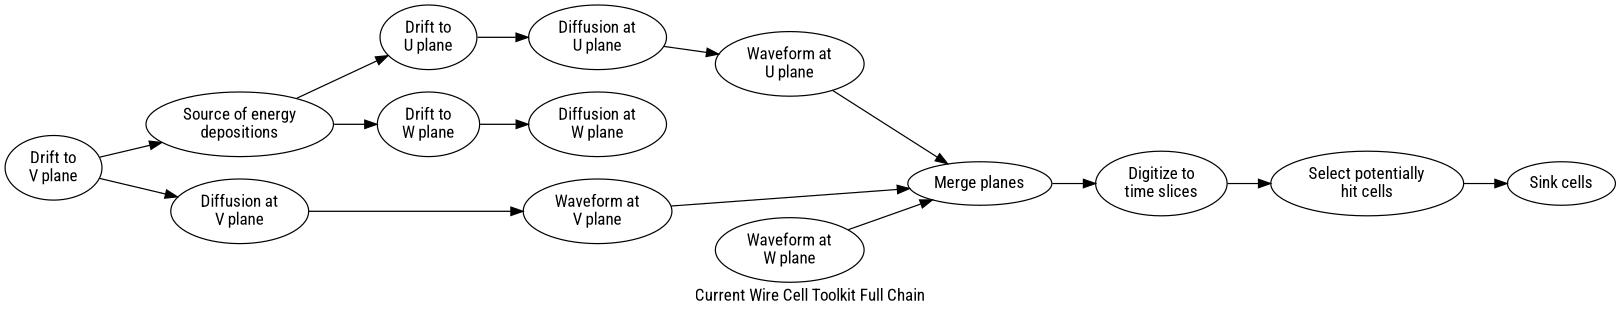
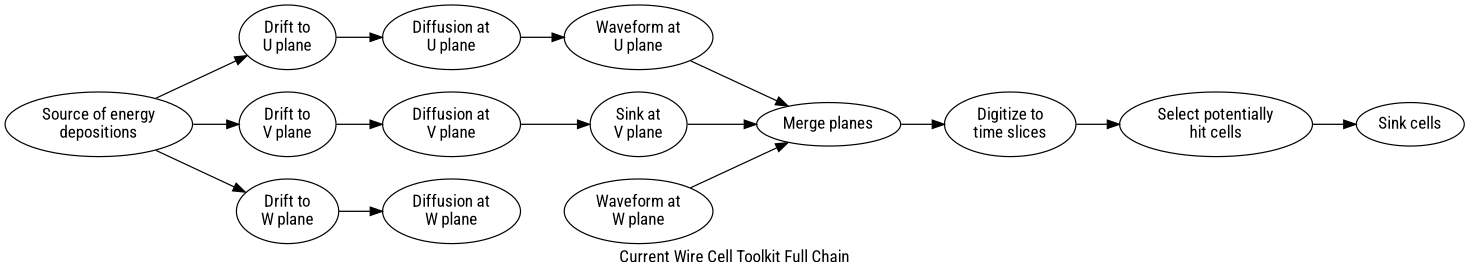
  digraph {
    fontname="Roboto Condensed"
    label="Current Wire Cell Toolkit Full Chain"
    rankdir=LR
    node [fontname="Roboto Condensed"]
    edge [fontname="Roboto Condensed"]
    n1 [label="Source of energy\ndepositions"]
    n2 [label="Drift to\nU plane"]
    n3 [label="Drift to\nV plane"]
    n4 [label="Drift to\nW plane"]
    n5 [label="Diffusion at\nU plane"]
    n6 [label="Diffusion at\nV plane"]
    n7 [label="Diffusion at\nW plane"]
    n8 [label="Waveform at\nU plane"]
-   n9 [label="Waveform at\nV plane"]
+   n9 [label="Sink at\nV plane"]
    n10 [label="Merge planes"]
    n11 [label="Waveform at\nW plane"]
    n12 [label="Digitize to\ntime slices"]
    n13 [label="Select potentially\nhit cells"]
    n14 [label="Sink cells"]
    n1 -> n2
-   n3 -> n1
+   n1 -> n3
    n1 -> n4
    n2 -> n5
    n3 -> n6
    n4 -> n7
    n5 -> n8
    n6 -> n9
    n8 -> n10
    n9 -> n10
    n10 -> n12
    n11 -> n10
    n12 -> n13
    n13 -> n14
  }
